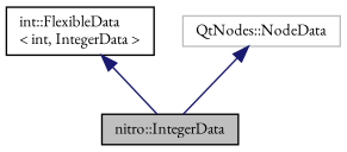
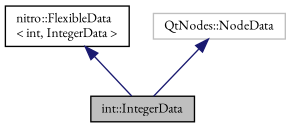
  digraph {
    fontname="EB Garamond"
    node [color=black fillcolor=white fontname="EB Garamond" fontsize=10 shape=record style=filled]
    edge [color=midnightblue dir=back fontname="EB Garamond" fontsize=10 labelfontname=Helvetica labelfontsize=10 style=solid]
-   n1 [fillcolor=grey75 fontcolor=black height=0.2 label="nitro::IntegerData" width=0.4]
-   n2 [height=0.2 label="int::FlexibleData\l\< int, IntegerData \>" width=0.4]
+   n1 [fillcolor=grey75 fontcolor=black height=0.2 label="int::IntegerData" width=0.4]
+   n2 [height=0.2 label="nitro::FlexibleData\l\< int, IntegerData \>" width=0.4]
    n3 [color=grey75 height=0.2 label="QtNodes::NodeData" width=0.4]
    n2 -> n1
    n3 -> n1
  }
